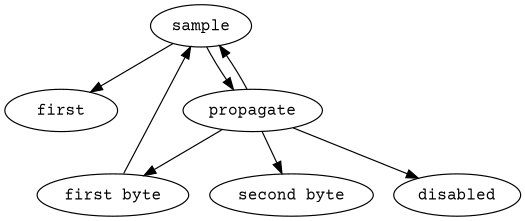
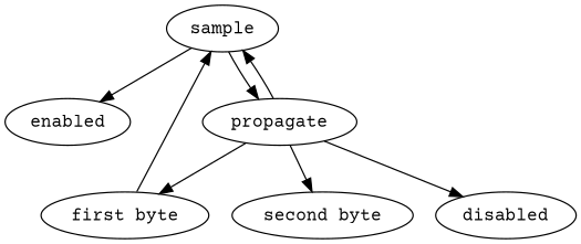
  digraph {
    fontname="Courier Prime"
    node [fontname="Courier Prime"]
    edge [fontname="Courier Prime"]
    sample
-   enabled [label=first]
+   enabled
    propagate
    "first byte"
    "second byte"
    disabled
    sample -> enabled
    sample -> propagate
    propagate -> sample
    propagate -> "first byte"
    propagate -> "second byte"
    propagate -> disabled
    "first byte" -> sample
  }
